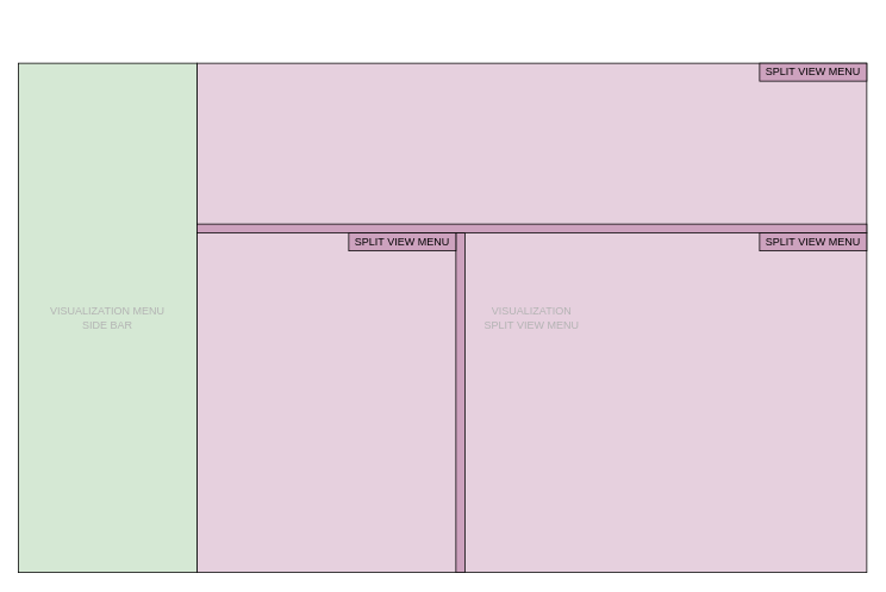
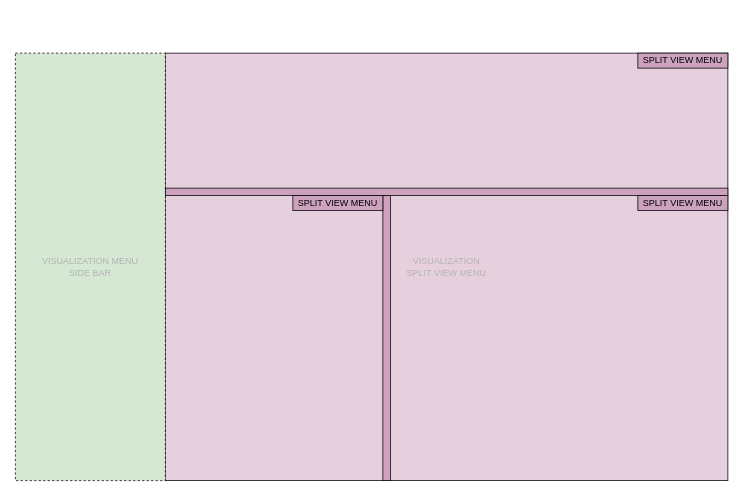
  <mxCell id="0" />
  <mxCell id="1" parent="0" />
  <mxCell id="2" value="" style="group" vertex="1" connectable="0" parent="1"><mxGeometry x="20" y="20" width="950" height="620" as="geometry" /></mxCell>
  <mxCell id="3" value="&lt;font color=&quot;#b3b3b3&quot;&gt;VISUALIZATION &lt;br&gt;SPLIT VIEW MENU&lt;/font&gt;" style="rounded=0;whiteSpace=wrap;html=1;fillColor=#E6D0DE;" vertex="1" parent="2"><mxGeometry x="200" y="50" width="750" height="570" as="geometry" /></mxCell>
- <mxCell id="4" value="&lt;font color=&quot;#b3b3b3&quot;&gt;VISUALIZATION MENU&lt;br&gt;SIDE BAR&lt;/font&gt;" style="rounded=0;whiteSpace=wrap;html=1;fillColor=#D5E8D4;" vertex="1" parent="2"><mxGeometry y="50" width="200" height="570" as="geometry" /></mxCell>
+ <mxCell id="4" value="&lt;font color=&quot;#b3b3b3&quot;&gt;VISUALIZATION MENU&lt;br&gt;SIDE BAR&lt;/font&gt;" style="rounded=0;whiteSpace=wrap;html=1;fillColor=#D5E8D4;dashed=1;" vertex="1" parent="2"><mxGeometry y="50" width="200" height="570" as="geometry" /></mxCell>
  <mxCell id="5" value="SPLIT VIEW MENU" style="rounded=0;whiteSpace=wrap;html=1;fillColor=#CDA2BE;" vertex="1" parent="2"><mxGeometry x="830" y="50" width="120" height="20" as="geometry" /></mxCell>
  <mxCell id="6" value="" style="rounded=0;whiteSpace=wrap;html=1;fillColor=#CDA2BE;" vertex="1" parent="2"><mxGeometry x="200" y="230" width="750" height="10" as="geometry" /></mxCell>
  <mxCell id="7" value="SPLIT VIEW MENU" style="rounded=0;whiteSpace=wrap;html=1;fillColor=#CDA2BE;" vertex="1" parent="2"><mxGeometry x="830" y="240" width="120" height="20" as="geometry" /></mxCell>
  <mxCell id="8" value="" style="rounded=0;whiteSpace=wrap;html=1;fillColor=#CDA2BE;" vertex="1" parent="2"><mxGeometry x="490" y="240" width="10" height="380" as="geometry" /></mxCell>
  <mxCell id="9" value="SPLIT VIEW MENU" style="rounded=0;whiteSpace=wrap;html=1;fillColor=#CDA2BE;" vertex="1" parent="2"><mxGeometry x="370" y="240" width="120" height="20" as="geometry" /></mxCell>
